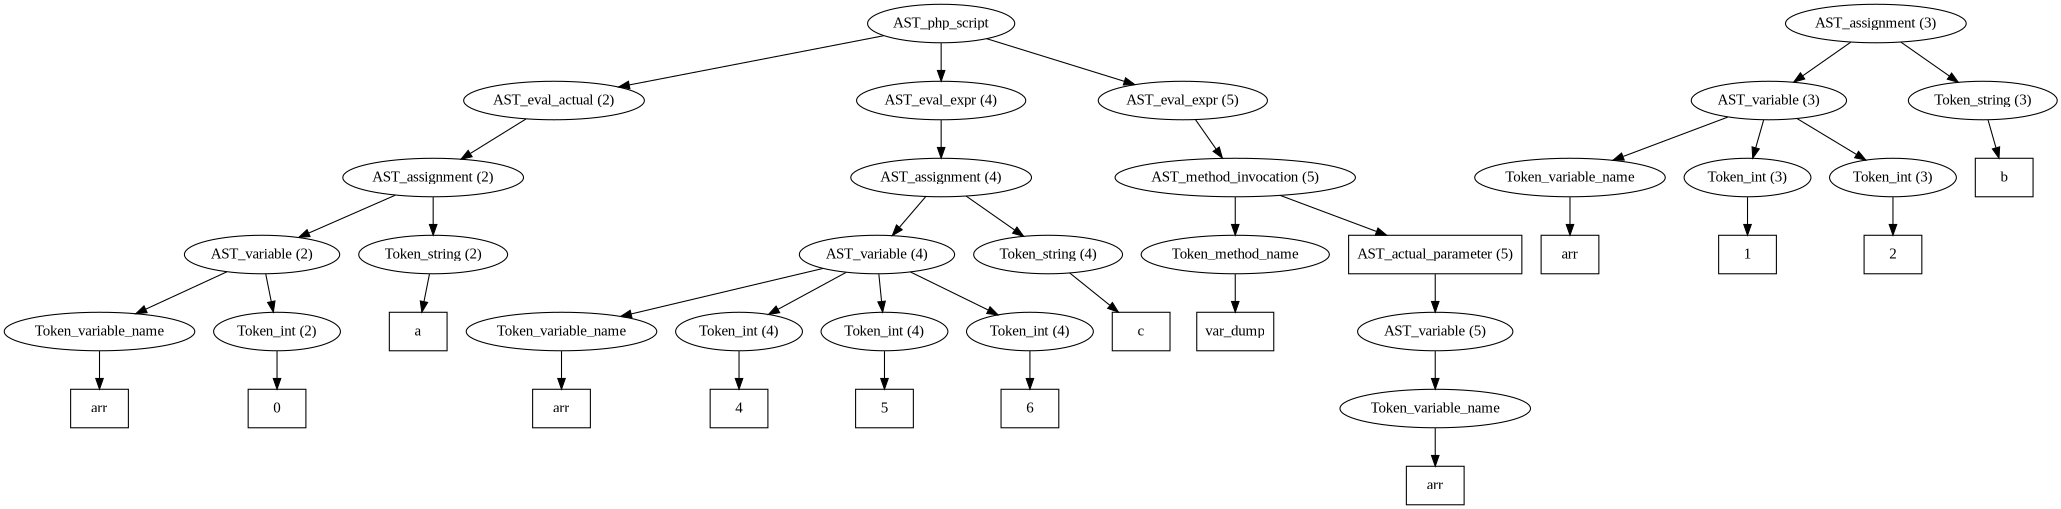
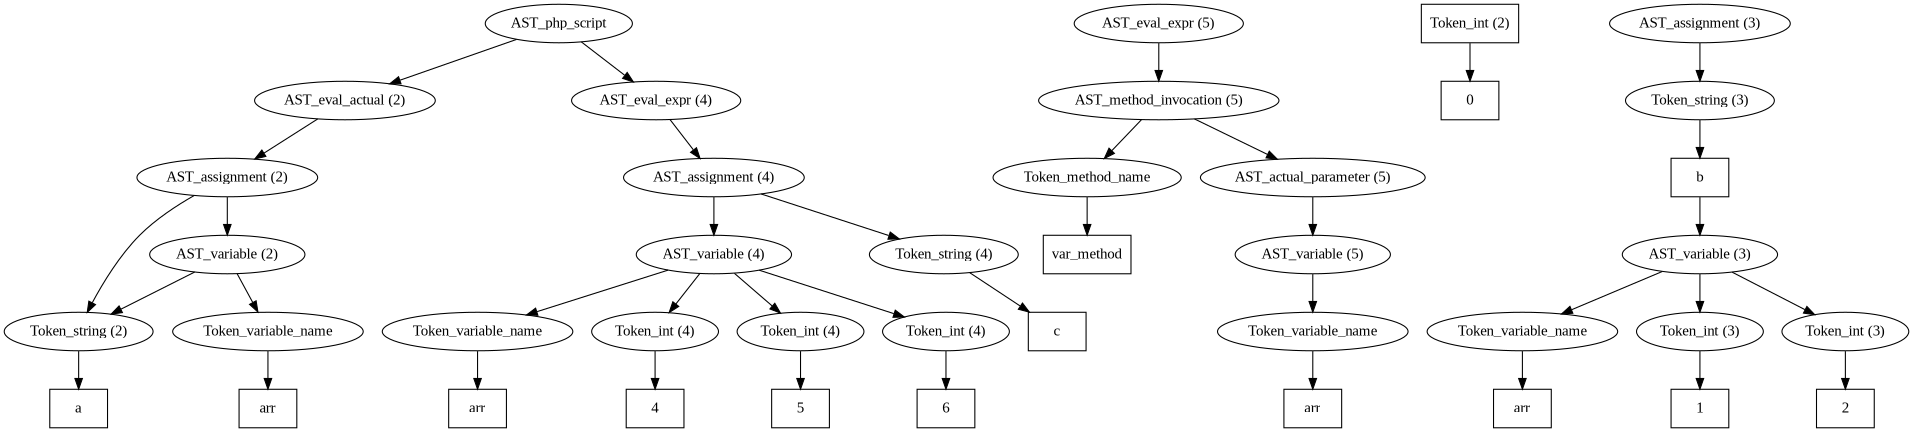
  digraph {
    fontname="Liberation Serif"
    node [fontname="Liberation Serif"]
    edge [fontname="Liberation Serif"]
    n1 [label=AST_php_script]
    n2 [label="AST_eval_actual (2)"]
    n3 [label="AST_eval_expr (4)"]
    n4 [label="AST_eval_expr (5)"]
    n5 [label="AST_assignment (2)"]
    n6 [label="AST_assignment (4)"]
    n7 [label="AST_method_invocation (5)"]
    n8 [label="AST_variable (2)"]
    n9 [label="Token_string (2)"]
    n10 [label=Token_variable_name]
-   n11 [label="Token_int (2)"]
+   n11 [label="Token_int (2)" shape=box]
    n12 [label=a shape=box]
    n13 [label=arr shape=box]
    n14 [label=0 shape=box]
    n15 [label="AST_assignment (3)"]
    n16 [label="AST_variable (3)"]
    n17 [label="Token_string (3)"]
    n18 [label=Token_variable_name]
    n19 [label="Token_int (3)"]
    n20 [label="Token_int (3)"]
    n21 [label=b shape=box]
    n22 [label=arr shape=box]
    n23 [label=1 shape=box]
    n24 [label=2 shape=box]
    n25 [label="AST_variable (4)"]
    n26 [label="Token_string (4)"]
    n27 [label=Token_variable_name]
    n28 [label="Token_int (4)"]
    n29 [label="Token_int (4)"]
    n30 [label="Token_int (4)"]
    n31 [label=c shape=box]
    n32 [label=arr shape=box]
    n33 [label=4 shape=box]
    n34 [label=5 shape=box]
    n35 [label=6 shape=box]
    n36 [label=Token_method_name]
-   n37 [label="AST_actual_parameter (5)" shape=box]
-   n38 [label=var_dump shape=box]
+   n37 [label="AST_actual_parameter (5)"]
+   n38 [label=var_method shape=box]
    n39 [label="AST_variable (5)"]
    n40 [label=Token_variable_name]
    n41 [label=arr shape=box]
    n1 -> n2
    n1 -> n3
-   n1 -> n4
    n2 -> n5
    n3 -> n6
    n4 -> n7
    n5 -> n8
    n5 -> n9
    n6 -> n25
    n6 -> n26
    n7 -> n36
    n7 -> n37
    n8 -> n10
-   n8 -> n11
+   n8 -> n9
    n9 -> n12
    n10 -> n13
    n11 -> n14
-   n15 -> n16
+   n21 -> n16
    n15 -> n17
    n16 -> n18
    n16 -> n19
    n16 -> n20
    n17 -> n21
    n18 -> n22
    n19 -> n23
    n20 -> n24
    n25 -> n27
    n25 -> n28
    n25 -> n29
    n25 -> n30
    n26 -> n31
    n27 -> n32
    n28 -> n33
    n29 -> n34
    n30 -> n35
    n36 -> n38
    n37 -> n39
    n39 -> n40
    n40 -> n41
  }
